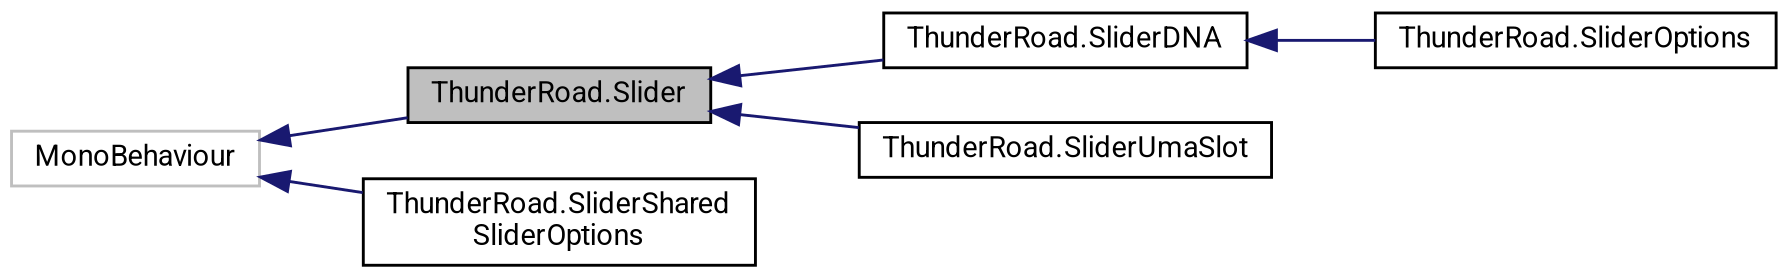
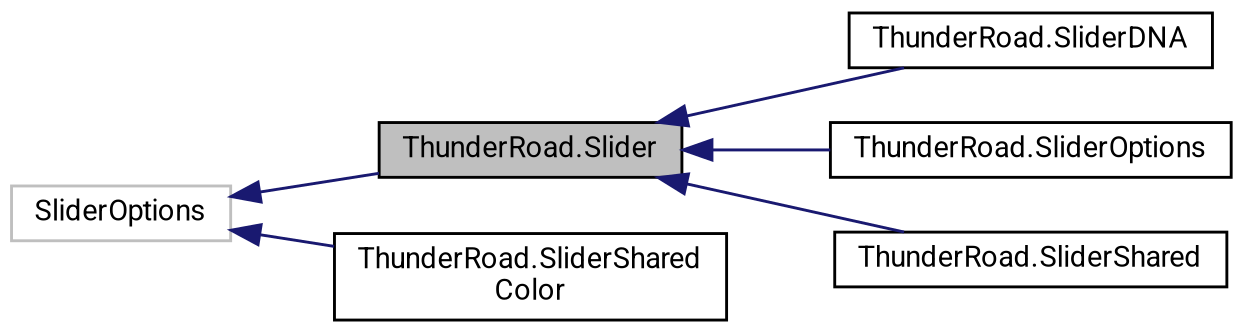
  digraph {
    fontname=Roboto
    rankdir=LR
    node [color=black fillcolor=white fontname=Roboto fontsize=10 shape=record style=filled]
    edge [color=midnightblue dir=back fontname=Roboto fontsize=10 labelfontname=Helvetica labelfontsize=10 style=solid]
    n1 [fillcolor=grey75 fontcolor=black height=0.2 label="ThunderRoad.Slider" width=0.4]
    n2 [height=0.2 label="ThunderRoad.SliderDNA" width=0.4]
    n3 [height=0.2 label="ThunderRoad.SliderOptions" width=0.4]
-   n4 [height=0.2 label="ThunderRoad.SliderUmaSlot" width=0.4]
-   n5 [height=0.2 label="ThunderRoad.SliderShared\lSliderOptions" width=0.4]
-   n6 [color=grey75 height=0.2 label=MonoBehaviour width=0.4]
+   n4 [height=0.2 label="ThunderRoad.SliderShared" width=0.4]
+   n5 [height=0.2 label="ThunderRoad.SliderShared\lColor" width=0.4]
+   n6 [color=grey75 height=0.2 label=SliderOptions width=0.4]
    n1 -> n2
-   n2 -> n3
+   n1 -> n3
    n1 -> n4
    n6 -> n1
    n6 -> n5
  }
